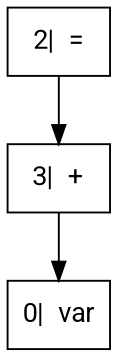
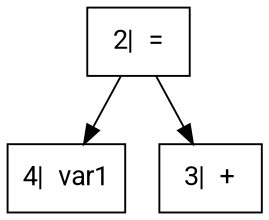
  digraph {
    fontname=Roboto
    rankdir=TB
    node [fontname=Roboto shape=box]
    edge [fontname=Roboto]
    "2|  ="
+   "4|  var1"
    "3|  +"
-   "0|  var"
+   "2|  =" -> "4|  var1"
    "2|  =" -> "3|  +"
-   "3|  +" -> "0|  var"
  }
